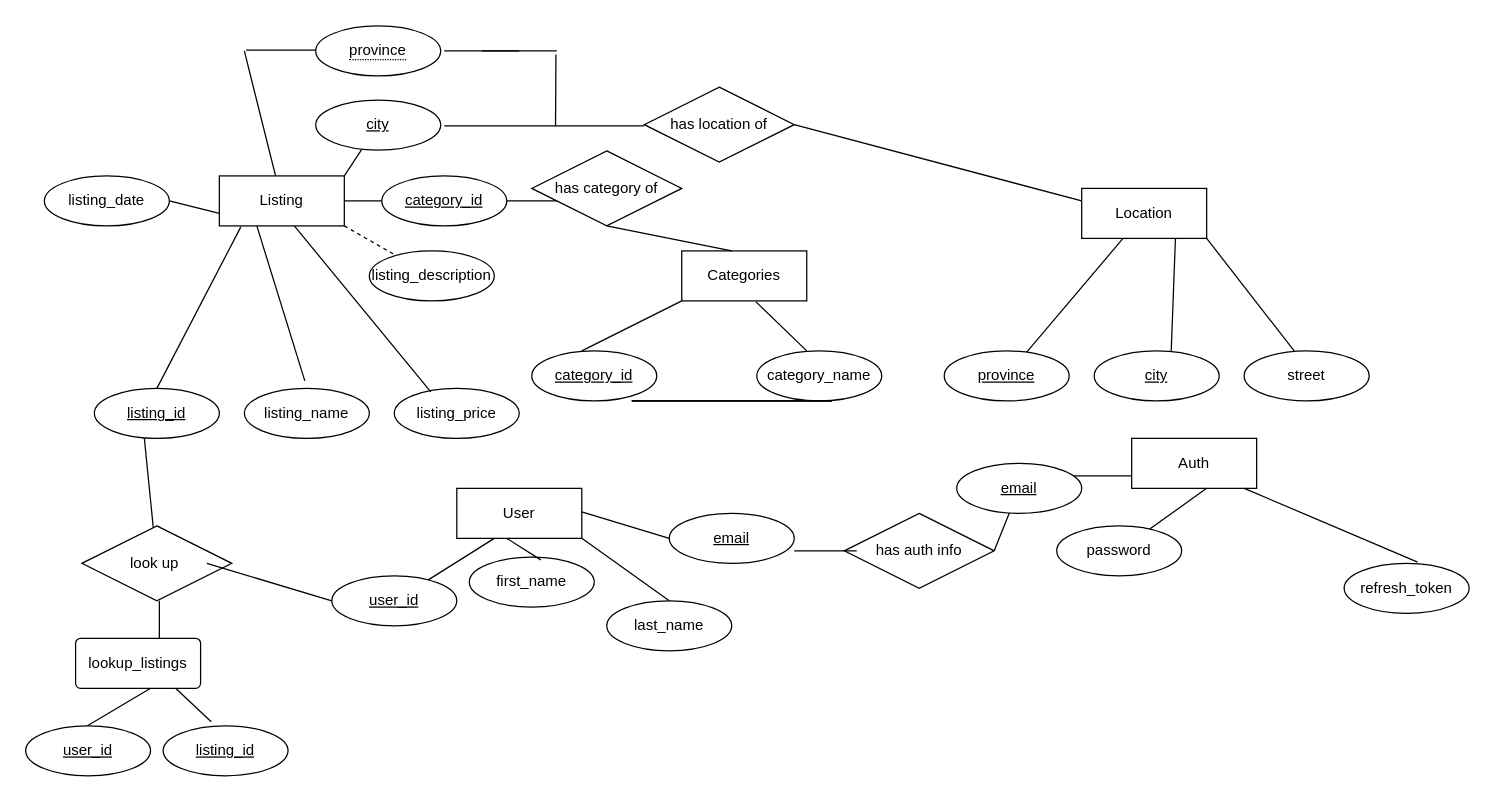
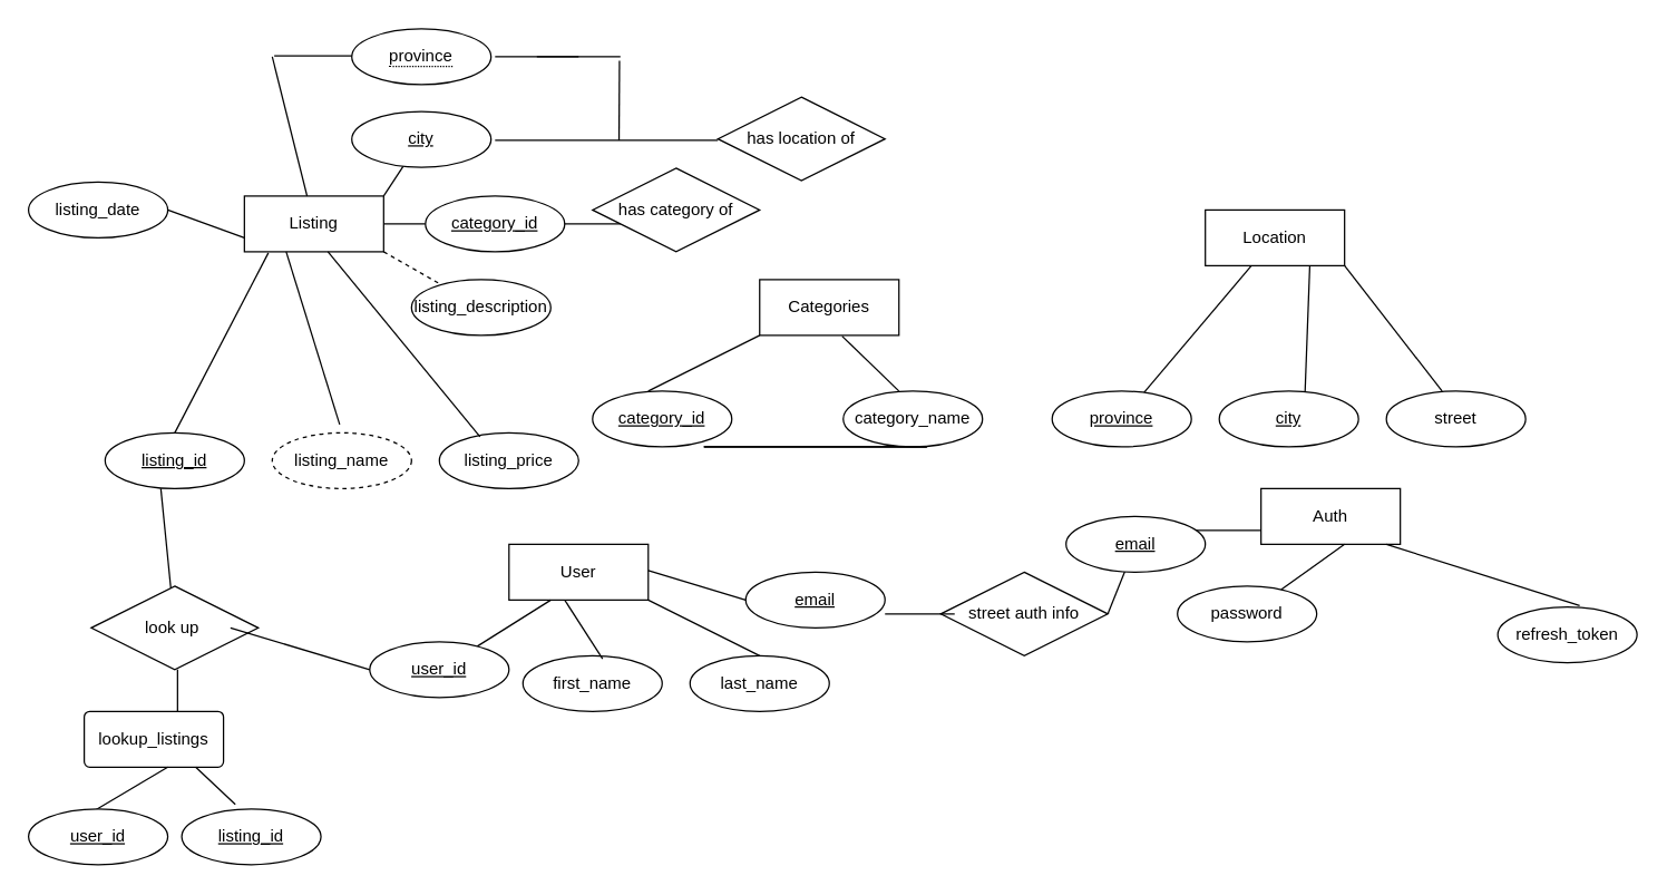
  <mxCell id="0" />
  <mxCell id="1" parent="0" />
  <mxCell id="2" value="listing_id" style="ellipse;whiteSpace=wrap;html=1;align=center;fontStyle=4;" vertex="1" parent="1"><mxGeometry x="75" y="310" width="100" height="40" as="geometry" /></mxCell>
  <mxCell id="3" value="User" style="whiteSpace=wrap;html=1;align=center;" vertex="1" parent="1"><mxGeometry x="365" y="390" width="100" height="40" as="geometry" /></mxCell>
  <mxCell id="4" value="Auth&lt;br&gt;" style="whiteSpace=wrap;html=1;align=center;" vertex="1" parent="1"><mxGeometry x="905" y="350" width="100" height="40" as="geometry" /></mxCell>
  <mxCell id="5" value="Categories" style="whiteSpace=wrap;html=1;align=center;" vertex="1" parent="1"><mxGeometry x="545" y="200" width="100" height="40" as="geometry" /></mxCell>
  <mxCell id="6" value="Location" style="whiteSpace=wrap;html=1;align=center;" vertex="1" parent="1"><mxGeometry x="865" y="150" width="100" height="40" as="geometry" /></mxCell>
  <mxCell id="7" value="Listing" style="whiteSpace=wrap;html=1;align=center;" vertex="1" parent="1"><mxGeometry x="175" y="140" width="100" height="40" as="geometry" /></mxCell>
  <mxCell id="8" value="" style="endArrow=none;html=1;rounded=0;entryX=0.172;entryY=1.02;entryDx=0;entryDy=0;entryPerimeter=0;" edge="1" parent="1" target="7"><mxGeometry relative="1" as="geometry"><mxPoint x="125" y="310" as="sourcePoint" /><mxPoint x="285" y="310" as="targetPoint" /></mxGeometry></mxCell>
- <mxCell id="9" value="listing_name" style="ellipse;whiteSpace=wrap;html=1;align=center;" vertex="1" parent="1"><mxGeometry x="195" y="310" width="100" height="40" as="geometry" /></mxCell>
+ <mxCell id="9" value="listing_name" style="ellipse;whiteSpace=wrap;html=1;align=center;dashed=1;" vertex="1" parent="1"><mxGeometry x="195" y="310" width="100" height="40" as="geometry" /></mxCell>
  <mxCell id="10" value="listing_price" style="ellipse;whiteSpace=wrap;html=1;align=center;" vertex="1" parent="1"><mxGeometry x="315" y="310" width="100" height="40" as="geometry" /></mxCell>
  <mxCell id="11" value="listing_description" style="ellipse;whiteSpace=wrap;html=1;align=center;" vertex="1" parent="1"><mxGeometry x="295" y="200" width="100" height="40" as="geometry" /></mxCell>
  <mxCell id="12" value="" style="endArrow=none;html=1;rounded=0;entryX=0.484;entryY=-0.15;entryDx=0;entryDy=0;entryPerimeter=0;" edge="1" parent="1" target="9"><mxGeometry relative="1" as="geometry"><mxPoint x="205" y="180" as="sourcePoint" /><mxPoint x="365" y="180" as="targetPoint" /></mxGeometry></mxCell>
  <mxCell id="13" value="" style="endArrow=none;html=1;rounded=0;entryX=0.292;entryY=0.07;entryDx=0;entryDy=0;entryPerimeter=0;" edge="1" parent="1" target="10"><mxGeometry relative="1" as="geometry"><mxPoint x="235" y="180" as="sourcePoint" /><mxPoint x="395" y="180" as="targetPoint" /></mxGeometry></mxCell>
  <mxCell id="14" value="" style="endArrow=none;html=1;rounded=0;exitX=1;exitY=1;exitDx=0;exitDy=0;dashed=1;" edge="1" parent="1" source="7" target="11"><mxGeometry relative="1" as="geometry"><mxPoint y="170" as="sourcePoint" x="265" /><mxPoint x="425" y="170" as="targetPoint" /></mxGeometry></mxCell>
  <mxCell id="15" value="" style="endArrow=none;html=1;rounded=0;" edge="1" parent="1" source="6" target="16"><mxGeometry relative="1" as="geometry"><mxPoint x="805" y="400" as="sourcePoint" /><mxPoint x="965" y="400" as="targetPoint" /></mxGeometry></mxCell>
  <mxCell id="16" value="province" style="ellipse;whiteSpace=wrap;html=1;align=center;fontStyle=4;" vertex="1" parent="1"><mxGeometry x="755" y="280" width="100" height="40" as="geometry" /></mxCell>
  <mxCell id="17" value="" style="endArrow=none;html=1;rounded=0;entryX=0;entryY=1;entryDx=0;entryDy=0;" edge="1" parent="1" target="5"><mxGeometry relative="1" as="geometry"><mxPoint x="465" y="280" as="sourcePoint" /><mxPoint x="625" y="280" as="targetPoint" /></mxGeometry></mxCell>
  <mxCell id="18" value="category_name" style="ellipse;whiteSpace=wrap;html=1;align=center;" vertex="1" parent="1"><mxGeometry x="605" y="280" width="100" height="40" as="geometry" /></mxCell>
  <mxCell id="19" value="" style="endArrow=none;html=1;rounded=0;entryX=0.592;entryY=1.015;entryDx=0;entryDy=0;entryPerimeter=0;" edge="1" parent="1" target="5"><mxGeometry relative="1" as="geometry"><mxPoint x="645" y="280" as="sourcePoint" /><mxPoint x="805" y="280" as="targetPoint" /></mxGeometry></mxCell>
  <mxCell id="20" value="" style="endArrow=none;html=1;rounded=0;" edge="1" parent="1" target="41"><mxGeometry relative="1" as="geometry"><mxPoint x="275" y="160" as="sourcePoint" /><mxPoint x="355" y="160" as="targetPoint" /></mxGeometry></mxCell>
  <mxCell id="21" value="" style="endArrow=none;html=1;rounded=0;entryX=0.5;entryY=0;entryDx=0;entryDy=0;" edge="1" parent="1"><mxGeometry relative="1" as="geometry"><mxPoint x="965" y="190" as="sourcePoint" /><mxPoint x="1035" y="280" as="targetPoint" /></mxGeometry></mxCell>
  <mxCell id="22" value="" style="endArrow=none;html=1;rounded=0;entryX=0.616;entryY=0.022;entryDx=0;entryDy=0;entryPerimeter=0;exitX=0.75;exitY=1;exitDx=0;exitDy=0;" edge="1" parent="1" source="6" target="67"><mxGeometry relative="1" as="geometry"><mxPoint x="825" y="219.5" as="sourcePoint" /><mxPoint x="947.8" y="284.6" as="targetPoint" /></mxGeometry></mxCell>
  <mxCell id="23" value="" style="endArrow=none;html=1;rounded=0;exitX=1;exitY=0;exitDx=0;exitDy=0;" edge="1" parent="1" source="7" target="42"><mxGeometry relative="1" as="geometry"><mxPoint x="225" y="120" as="sourcePoint" /><mxPoint x="302.117" y="99.325" as="targetPoint" /></mxGeometry></mxCell>
  <mxCell id="24" value="password" style="ellipse;whiteSpace=wrap;html=1;align=center;" vertex="1" parent="1"><mxGeometry x="845" y="420" width="100" height="40" as="geometry" /></mxCell>
- <mxCell id="25" value="refresh_token" style="ellipse;whiteSpace=wrap;html=1;align=center;" vertex="1" parent="1"><mxGeometry x="1075" y="450" width="100" height="40" as="geometry" /></mxCell>
+ <mxCell id="25" value="refresh_token" style="ellipse;whiteSpace=wrap;html=1;align=center;" vertex="1" parent="1"><mxGeometry x="1075" y="435" width="100" height="40" as="geometry" /></mxCell>
  <mxCell id="26" value="" style="endArrow=none;html=1;rounded=0;" edge="1" parent="1" target="24"><mxGeometry relative="1" as="geometry"><mxPoint x="965" y="390" as="sourcePoint" /><mxPoint x="1125" y="390" as="targetPoint" /></mxGeometry></mxCell>
  <mxCell id="27" value="" style="endArrow=none;html=1;rounded=0;entryX=0.588;entryY=-0.025;entryDx=0;entryDy=0;entryPerimeter=0;" edge="1" parent="1" target="25"><mxGeometry relative="1" as="geometry"><mxPoint x="995" y="390" as="sourcePoint" /><mxPoint x="1155" y="390" as="targetPoint" /></mxGeometry></mxCell>
  <mxCell id="28" value="" style="endArrow=none;html=1;rounded=0;" edge="1" parent="1"><mxGeometry relative="1" as="geometry"><mxPoint x="845" y="380" as="sourcePoint" /><mxPoint x="905" y="380" as="targetPoint" /></mxGeometry></mxCell>
- <mxCell id="29" value="first_name" style="ellipse;whiteSpace=wrap;html=1;align=center;" vertex="1" parent="1"><mxGeometry x="375" y="445" width="100" height="40" as="geometry" /></mxCell>
- <mxCell id="30" value="last_name" style="ellipse;whiteSpace=wrap;html=1;align=center;" vertex="1" parent="1"><mxGeometry x="485" y="480" width="100" height="40" as="geometry" /></mxCell>
- <mxCell id="31" value="listing_date" style="ellipse;whiteSpace=wrap;html=1;align=center;" vertex="1" parent="1"><mxGeometry x="35" y="140" width="100" height="40" as="geometry" /></mxCell>
+ <mxCell id="29" value="first_name" style="ellipse;whiteSpace=wrap;html=1;align=center;" vertex="1" parent="1"><mxGeometry x="375" y="470" width="100" height="40" as="geometry" /></mxCell>
+ <mxCell id="30" value="last_name" style="ellipse;whiteSpace=wrap;html=1;align=center;" vertex="1" parent="1"><mxGeometry x="495" y="470" width="100" height="40" as="geometry" /></mxCell>
+ <mxCell id="31" value="listing_date" style="ellipse;whiteSpace=wrap;html=1;align=center;" vertex="1" parent="1"><mxGeometry x="20" y="130" width="100" height="40" as="geometry" /></mxCell>
  <mxCell id="32" value="" style="endArrow=none;html=1;rounded=0;exitX=1;exitY=0.5;exitDx=0;exitDy=0;" edge="1" parent="1" source="31"><mxGeometry relative="1" as="geometry"><mxPoint x="15" y="170" as="sourcePoint" /><mxPoint x="175" y="170" as="targetPoint" /></mxGeometry></mxCell>
  <mxCell id="33" value="" style="endArrow=none;html=1;rounded=0;" edge="1" parent="1"><mxGeometry relative="1" as="geometry"><mxPoint x="342.179" y="463.213" as="sourcePoint" /><mxPoint x="395" y="430" as="targetPoint" /></mxGeometry></mxCell>
  <mxCell id="34" value="" style="endArrow=none;html=1;rounded=0;entryX=0.572;entryY=0.055;entryDx=0;entryDy=0;entryPerimeter=0;" edge="1" parent="1" target="29"><mxGeometry relative="1" as="geometry"><mxPoint x="405" y="430" as="sourcePoint" /><mxPoint x="565" y="430" as="targetPoint" /></mxGeometry></mxCell>
  <mxCell id="35" value="" style="endArrow=none;html=1;rounded=0;entryX=0.5;entryY=0;entryDx=0;entryDy=0;" edge="1" parent="1" target="30"><mxGeometry relative="1" as="geometry"><mxPoint x="465" y="430" as="sourcePoint" /><mxPoint x="625" y="430" as="targetPoint" /></mxGeometry></mxCell>
  <mxCell id="36" value="lookup_listings" style="rounded=1;arcSize=10;whiteSpace=wrap;html=1;align=center;" vertex="1" parent="1"><mxGeometry x="60" y="510" width="100" height="40" as="geometry" /></mxCell>
  <mxCell id="37" value="" style="endArrow=none;html=1;rounded=0;entryX=0.39;entryY=0.154;entryDx=0;entryDy=0;entryPerimeter=0;" edge="1" parent="1"><mxGeometry relative="1" as="geometry"><mxPoint x="120" y="550" as="sourcePoint" /><mxPoint x="59" y="586.16" as="targetPoint" /></mxGeometry></mxCell>
  <mxCell id="38" value="category_id" style="ellipse;whiteSpace=wrap;html=1;align=center;fontStyle=4;" vertex="1" parent="1"><mxGeometry x="425" y="280" width="100" height="40" as="geometry" /></mxCell>
  <mxCell id="39" value="user_id" style="ellipse;whiteSpace=wrap;html=1;align=center;fontStyle=4;" vertex="1" parent="1"><mxGeometry y="460" width="100" height="40" as="geometry" x="265" /></mxCell>
  <mxCell id="40" value="email" style="ellipse;whiteSpace=wrap;html=1;align=center;fontStyle=4;" vertex="1" parent="1"><mxGeometry x="765" y="370" width="100" height="40" as="geometry" /></mxCell>
  <mxCell id="41" value="category_id" style="ellipse;whiteSpace=wrap;html=1;align=center;fontStyle=4;" vertex="1" parent="1"><mxGeometry x="305" y="140" width="100" height="40" as="geometry" /></mxCell>
  <mxCell id="42" value="city" style="ellipse;whiteSpace=wrap;html=1;align=center;fontStyle=4;" vertex="1" parent="1"><mxGeometry x="252.117" y="79.325" width="100" height="40" as="geometry" /></mxCell>
  <mxCell id="43" value="user_id" style="ellipse;whiteSpace=wrap;html=1;align=center;fontStyle=4;" vertex="1" parent="1"><mxGeometry x="20" y="580" width="100" height="40" as="geometry" /></mxCell>
  <mxCell id="44" value="listing_id" style="ellipse;whiteSpace=wrap;html=1;align=center;fontStyle=4;" vertex="1" parent="1"><mxGeometry x="130" y="580" width="100" height="40" as="geometry" /></mxCell>
  <mxCell id="45" value="" style="endArrow=none;html=1;rounded=0;entryX=0.385;entryY=-0.081;entryDx=0;entryDy=0;entryPerimeter=0;" edge="1" parent="1" target="44"><mxGeometry relative="1" as="geometry"><mxPoint x="140" y="550" as="sourcePoint" /><mxPoint x="238.5" y="596.76" as="targetPoint" /></mxGeometry></mxCell>
  <mxCell id="46" value="email" style="ellipse;whiteSpace=wrap;html=1;align=center;fontStyle=4;" vertex="1" parent="1"><mxGeometry x="535" y="410" width="100" height="40" as="geometry" /></mxCell>
  <mxCell id="47" value="" style="endArrow=none;html=1;rounded=0;entryX=0;entryY=0.5;entryDx=0;entryDy=0;" edge="1" parent="1" target="46"><mxGeometry relative="1" as="geometry"><mxPoint x="465" y="408.82" as="sourcePoint" /><mxPoint x="625" y="408.82" as="targetPoint" /></mxGeometry></mxCell>
  <mxCell id="48" value="has category of" style="shape=rhombus;perimeter=rhombusPerimeter;whiteSpace=wrap;html=1;align=center;" vertex="1" parent="1"><mxGeometry x="425" y="120" width="120" height="60" as="geometry" /></mxCell>
- <mxCell id="49" value="" style="endArrow=none;html=1;rounded=0;entryX=0.4;entryY=0;entryDx=0;entryDy=0;entryPerimeter=0;exitX=0.5;exitY=1;exitDx=0;exitDy=0;" edge="1" parent="1" source="48" target="5"><mxGeometry relative="1" as="geometry"><mxPoint x="435" y="219.41" as="sourcePoint" /><mxPoint x="595" y="219.41" as="targetPoint" /></mxGeometry></mxCell>
  <mxCell id="50" value="" style="line;strokeWidth=1;rotatable=0;dashed=0;labelPosition=right;align=left;verticalAlign=middle;spacingTop=0;spacingLeft=6;points=[];portConstraint=eastwest;" vertex="1" parent="1"><mxGeometry x="405" y="155" width="40" height="10" as="geometry" /></mxCell>
  <mxCell id="51" value="" style="endArrow=none;html=1;rounded=0;" edge="1" parent="1"><mxGeometry relative="1" as="geometry"><mxPoint x="355" y="100" as="sourcePoint" /><mxPoint x="515" y="100" as="targetPoint" /></mxGeometry></mxCell>
  <mxCell id="52" value="has location of" style="shape=rhombus;perimeter=rhombusPerimeter;whiteSpace=wrap;html=1;align=center;" vertex="1" parent="1"><mxGeometry x="515" y="69" width="120" height="60" as="geometry" /></mxCell>
- <mxCell id="53" value="" style="endArrow=none;html=1;rounded=0;exitX=1;exitY=0.5;exitDx=0;exitDy=0;entryX=0;entryY=0.25;entryDx=0;entryDy=0;" edge="1" parent="1" source="52" target="6"><mxGeometry relative="1" as="geometry"><mxPoint x="755" y="98.41" as="sourcePoint" /><mxPoint x="915" y="98.41" as="targetPoint" /></mxGeometry></mxCell>
  <mxCell id="54" value="look up&amp;nbsp;" style="shape=rhombus;perimeter=rhombusPerimeter;whiteSpace=wrap;html=1;align=center;" vertex="1" parent="1"><mxGeometry x="65" y="420" width="120" height="60" as="geometry" /></mxCell>
  <mxCell id="55" value="" style="endArrow=none;html=1;rounded=0;" edge="1" parent="1" target="54"><mxGeometry relative="1" as="geometry"><mxPoint x="115" y="350" as="sourcePoint" /><mxPoint x="275" y="350" as="targetPoint" /></mxGeometry></mxCell>
  <mxCell id="56" value="" style="endArrow=none;html=1;rounded=0;" edge="1" parent="1"><mxGeometry relative="1" as="geometry"><mxPoint x="127" y="480" as="sourcePoint" /><mxPoint x="127" y="510" as="targetPoint" /></mxGeometry></mxCell>
  <mxCell id="57" value="" style="endArrow=none;html=1;rounded=0;entryX=0;entryY=0.5;entryDx=0;entryDy=0;" edge="1" parent="1" target="39"><mxGeometry relative="1" as="geometry"><mxPoint x="165" y="450" as="sourcePoint" /><mxPoint x="325" y="450" as="targetPoint" /></mxGeometry></mxCell>
- <mxCell id="58" value="has auth info" style="shape=rhombus;perimeter=rhombusPerimeter;whiteSpace=wrap;html=1;align=center;" vertex="1" parent="1"><mxGeometry x="675" y="410" width="120" height="60" as="geometry" /></mxCell>
+ <mxCell id="58" value="street auth info" style="shape=rhombus;perimeter=rhombusPerimeter;whiteSpace=wrap;html=1;align=center;" vertex="1" parent="1"><mxGeometry x="675" y="410" width="120" height="60" as="geometry" /></mxCell>
  <mxCell id="59" value="" style="endArrow=none;html=1;rounded=0;" edge="1" parent="1"><mxGeometry relative="1" as="geometry"><mxPoint x="635" y="440" as="sourcePoint" /><mxPoint x="685" y="440" as="targetPoint" /></mxGeometry></mxCell>
  <mxCell id="60" value="" style="endArrow=none;html=1;rounded=0;" edge="1" parent="1" target="40"><mxGeometry relative="1" as="geometry"><mxPoint x="795" y="440" as="sourcePoint" /><mxPoint x="955" y="440" as="targetPoint" /></mxGeometry></mxCell>
  <mxCell id="61" value="" style="endArrow=none;html=1;rounded=0;" edge="1" parent="1"><mxGeometry relative="1" as="geometry"><mxPoint x="196.44" y="39.41" as="sourcePoint" /><mxPoint x="253.56" y="39.41" as="targetPoint" /><Array as="points"><mxPoint x="236.44" y="39.41" /></Array></mxGeometry></mxCell>
  <mxCell id="62" value="" style="endArrow=none;html=1;rounded=0;" edge="1" parent="1"><mxGeometry relative="1" as="geometry"><mxPoint x="505" y="320" as="sourcePoint" /><mxPoint x="665" y="320" as="targetPoint" /></mxGeometry></mxCell>
  <mxCell id="63" value="" style="endArrow=none;html=1;rounded=0;" edge="1" parent="1"><mxGeometry relative="1" as="geometry"><mxPoint x="505" y="320" as="sourcePoint" /><mxPoint x="665" y="320" as="targetPoint" /></mxGeometry></mxCell>
  <mxCell id="64" value="" style="endArrow=none;html=1;rounded=0;" edge="1" parent="1"><mxGeometry relative="1" as="geometry"><mxPoint x="505" y="320" as="sourcePoint" /><mxPoint x="665" y="320" as="targetPoint" /></mxGeometry></mxCell>
  <mxCell id="65" value="" style="endArrow=none;html=1;rounded=0;" edge="1" parent="1" source="7"><mxGeometry relative="1" as="geometry"><mxPoint x="95" y="90" as="sourcePoint" /><mxPoint x="195" y="40" as="targetPoint" /></mxGeometry></mxCell>
  <mxCell id="66" value="&lt;span style=&quot;border-bottom: 1px dotted&quot;&gt;province&lt;/span&gt;" style="ellipse;whiteSpace=wrap;html=1;align=center;" vertex="1" parent="1"><mxGeometry x="252.12" y="20" width="100" height="40" as="geometry" /></mxCell>
  <mxCell id="67" value="city" style="ellipse;whiteSpace=wrap;html=1;align=center;fontStyle=4;" vertex="1" parent="1"><mxGeometry x="875" y="280" width="100" height="40" as="geometry" /></mxCell>
  <mxCell id="68" value="street" style="ellipse;whiteSpace=wrap;html=1;align=center;" vertex="1" parent="1"><mxGeometry x="995" y="280" width="100" height="40" as="geometry" /></mxCell>
  <mxCell id="69" value="" style="line;strokeWidth=1;rotatable=0;dashed=0;labelPosition=right;align=left;verticalAlign=middle;spacingTop=0;spacingLeft=6;points=[];portConstraint=eastwest;" vertex="1" parent="1"><mxGeometry x="355" y="35" width="60" height="10" as="geometry" /></mxCell>
  <mxCell id="70" value="" style="line;strokeWidth=1;rotatable=0;dashed=0;labelPosition=right;align=left;verticalAlign=middle;spacingTop=0;spacingLeft=6;points=[];portConstraint=eastwest;" vertex="1" parent="1"><mxGeometry x="385" y="35" width="60" height="10" as="geometry" /></mxCell>
  <mxCell id="71" value="" style="endArrow=none;html=1;rounded=0;exitX=0.989;exitY=0.776;exitDx=0;exitDy=0;exitPerimeter=0;" edge="1" parent="1" source="70"><mxGeometry relative="1" as="geometry"><mxPoint x="365" y="67.82" as="sourcePoint" /><mxPoint x="444" y="100" as="targetPoint" /></mxGeometry></mxCell>
